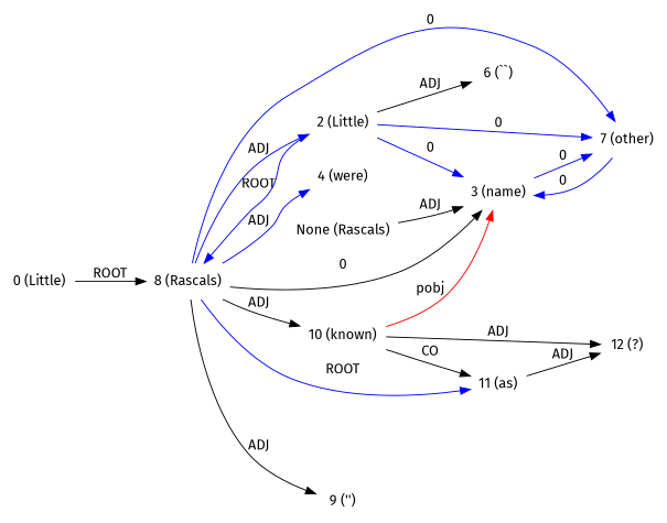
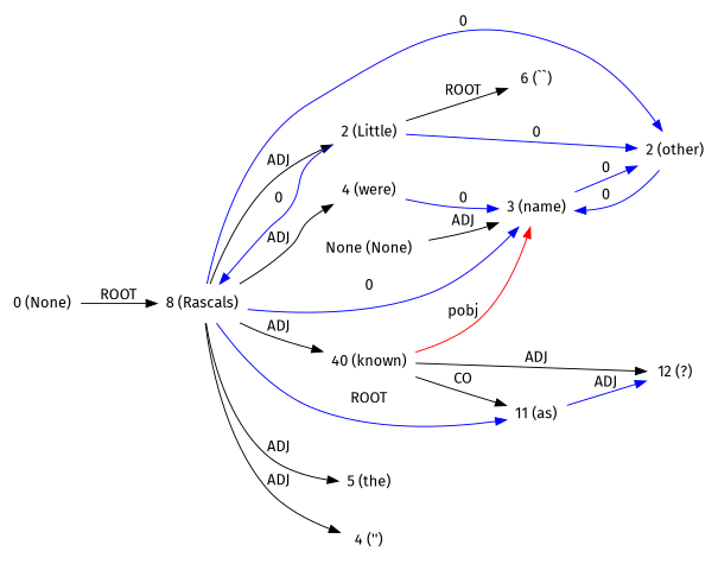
  digraph {
    fontname="Fira Sans"
    rankdir=LR
    node [fontname="Fira Sans" shape=plaintext]
    edge [dir=forward fontname="Fira Sans"]
-   n1 [label="None (Rascals)"]
+   n1 [label="None (None)"]
    n2 [label="3 (name)"]
-   n3 [label="7 (other)"]
-   n4 [label="0 (Little)"]
+   n3 [label="2 (other)"]
+   n4 [label="0 (None)"]
    n5 [label="8 (Rascals)"]
    n6 [label="11 (as)"]
    n7 [label="4 (were)"]
+   n8 [label="5 (the)"]
    n9 [label="2 (Little)"]
-   n10 [label="9 ('')"]
-   n11 [label="10 (known)"]
+   n10 [label="4 ('')"]
+   n11 [label="40 (known)"]
    n12 [label="12 (?)"]
    n13 [label="6 (``)"]
    n1 -> n2 [label=ADJ]
    n2 -> n3 [color=blue label=0]
    n3 -> n2 [color=blue label=0]
    n4 -> n5 [label=ROOT]
-   n5 -> n2 [color=black label=0]
+   n5 -> n2 [color=blue label=0]
    n5 -> n3 [color=blue label=0]
    n5 -> n6 [color=blue label=ROOT]
-   n5 -> n7 [label=ADJ color=blue]
-   n5 -> n9 [label=ADJ color=blue]
+   n5 -> n7 [label=ADJ]
+   n5 -> n8 [label=ADJ]
+   n5 -> n9 [label=ADJ]
    n5 -> n10 [label=ADJ]
    n5 -> n11 [label=ADJ]
-   n6 -> n12 [color=black label=ADJ]
-   n9 -> n2 [color=blue label=0]
+   n6 -> n12 [color=blue label=ADJ]
+   n7 -> n2 [color=blue label=0]
    n9 -> n3 [color=blue label=0]
-   n9 -> n5 [color=blue label=ROOT]
-   n9 -> n13 [label=ADJ]
+   n9 -> n5 [color=blue label=0]
+   n9 -> n13 [label=ROOT]
    n11 -> n2 [color=red label=pobj]
    n11 -> n6 [label=CO]
    n11 -> n12 [label=ADJ]
  }
